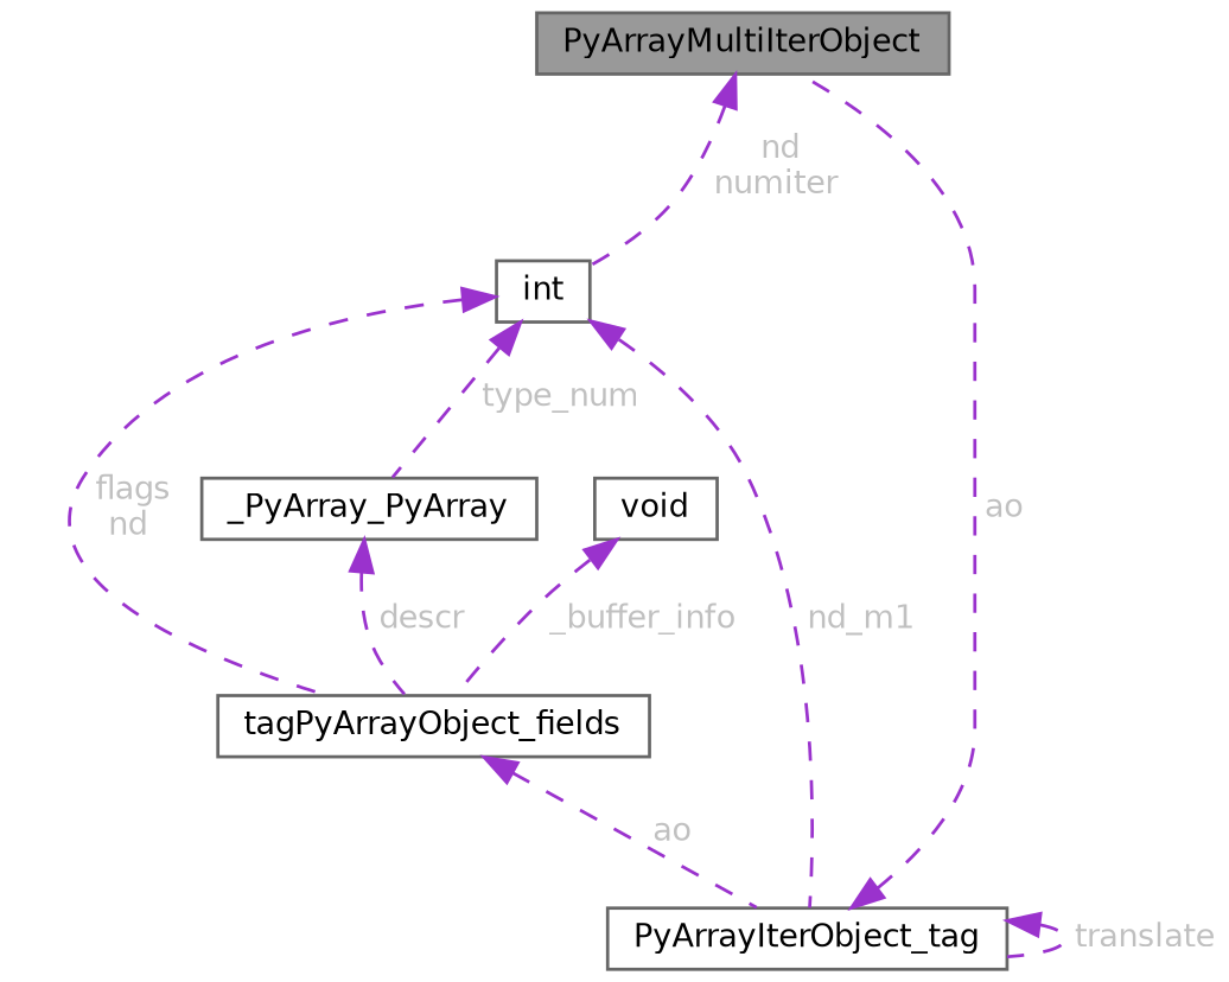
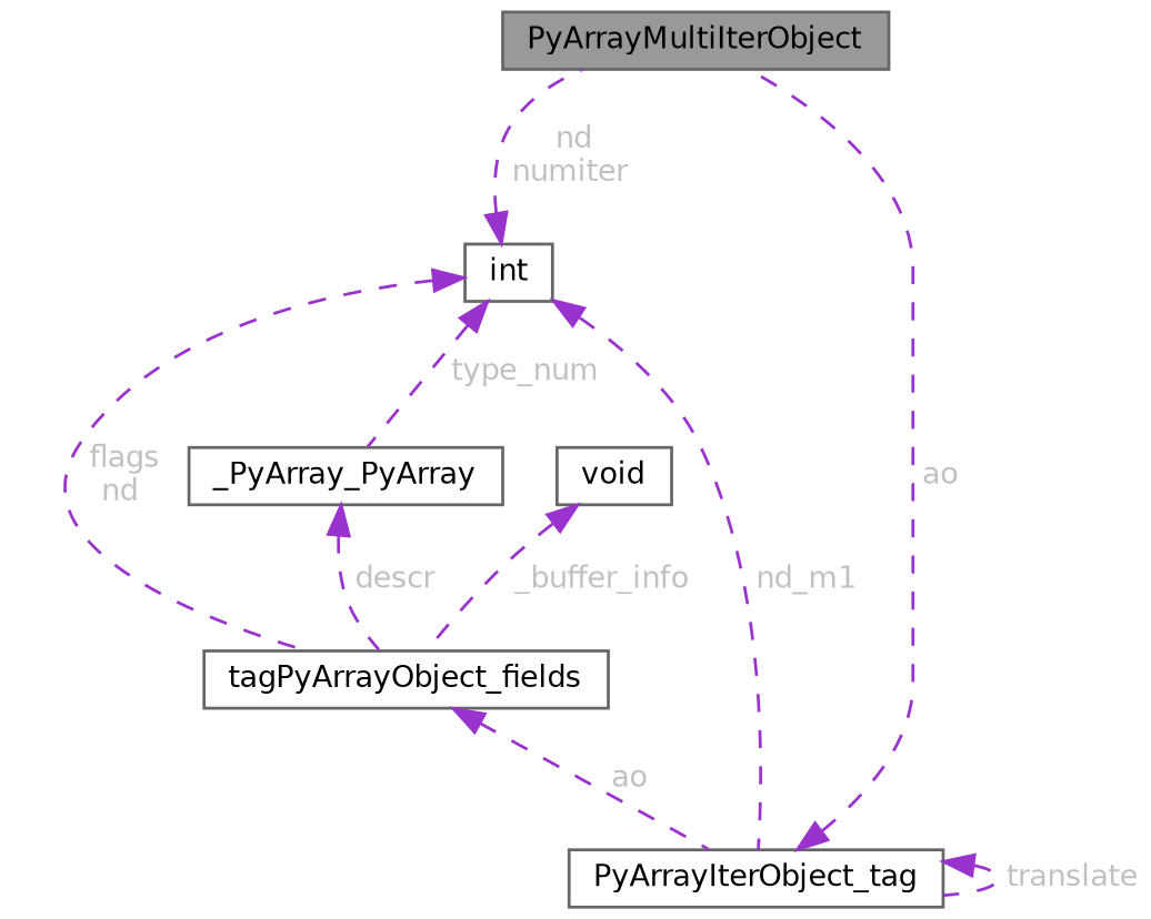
  digraph {
    node [color=gray40 fillcolor=white fontname=Helvetica fontsize=10 shape=box style=filled]
    edge [color=darkorchid3 dir=back fontcolor=grey fontname=Helvetica fontsize=10 labelfontname=Helvetica labelfontsize=10 style=dashed]
    n1 [fillcolor=grey60 fontcolor=black height=0.2 label=PyArrayMultiIterObject width=0.4]
    n2 [height=0.2 label=int width=0.4]
    n3 [height=0.2 label=PyArrayIterObject_tag width=0.4]
    n4 [height=0.2 label=tagPyArrayObject_fields width=0.4]
    n5 [height=0.2 label=_PyArray_PyArray width=0.4]
    n6 [height=0.2 label=void width=0.4]
-   n1 -> n2 [label=" nd\nnumiter"]
+   n2 -> n1 [label=" nd\nnumiter"]
    n2 -> n3 [label=" nd_m1"]
    n2 -> n4 [label=" flags\nnd"]
    n2 -> n5 [label=" type_num"]
    n3 -> n1 [label=" ao"]
    n3 -> n3 [label=" translate"]
    n4 -> n3 [label=" ao"]
    n5 -> n4 [label=" descr"]
    n6 -> n4 [label=" _buffer_info"]
  }
